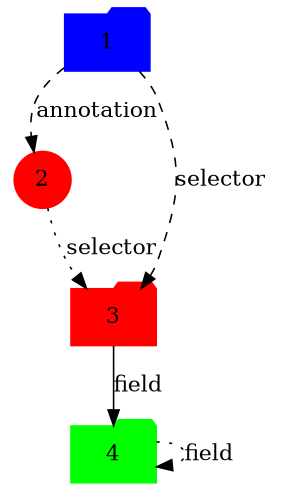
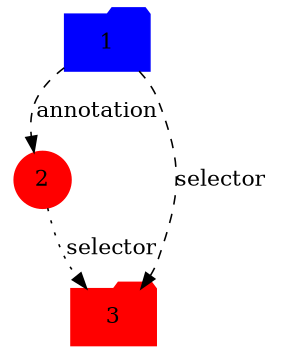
  digraph {
    mindist=2.0
    node [color=red shape=folder style=filled]
    edge [style=dashed]
    1 [color=blue]
    2 [shape=circle]
    3
-   4 [color=green]
    1 -> 2 [label=annotation]
    1 -> 3 [label=selector]
    2 -> 3 [label=selector style=dotted]
-   3 -> 4 [label=field style=solid]
-   4 -> 4 [label=field style=dotted]
  }
